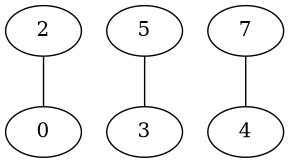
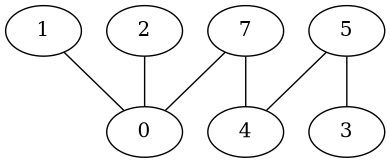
  graph {
+   1
    0
    2
    5
    4
    3
    n7 [label=7]
+   1 -- 0
    2 -- 0
+   5 -- 4
    5 -- 3
+   n7 -- 0
    n7 -- 4
  }
